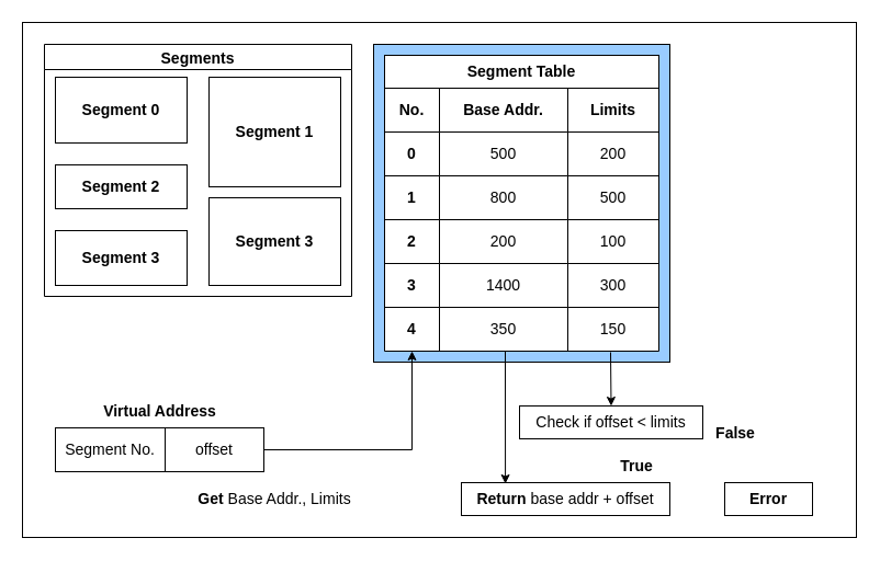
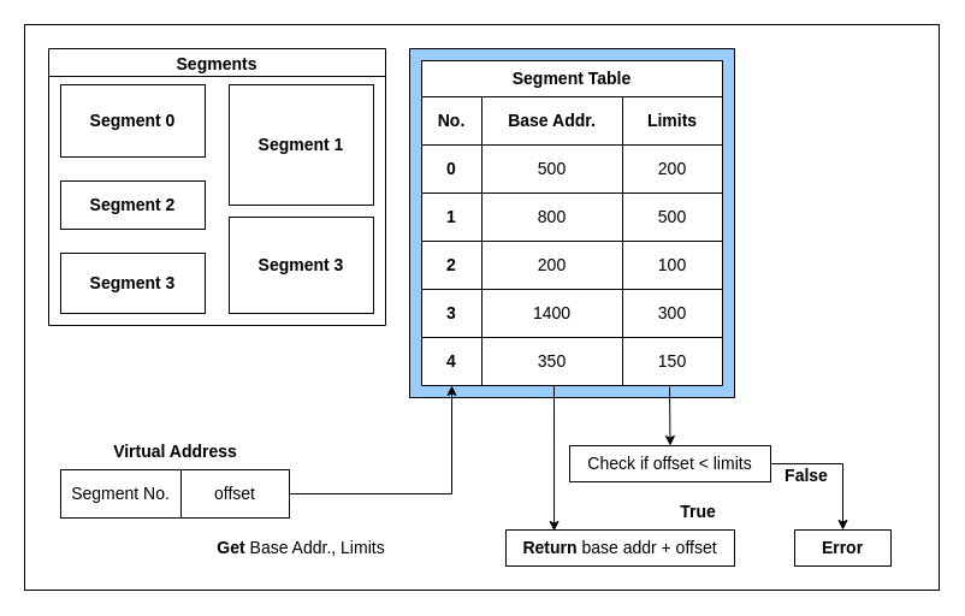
  <mxCell id="0" />
  <mxCell id="1" parent="0" />
  <mxCell id="2" value="" style="rounded=0;whiteSpace=wrap;html=1;" vertex="1" parent="1"><mxGeometry x="20" y="20" width="760" height="470" as="geometry" /></mxCell>
  <mxCell id="3" value="" style="group" vertex="1" connectable="0" parent="1"><mxGeometry x="40" y="40" width="280" height="230" as="geometry" /></mxCell>
  <mxCell id="4" value="Segments" style="swimlane;fontSize=14;" vertex="1" parent="3"><mxGeometry width="280" height="230" as="geometry" /></mxCell>
  <mxCell id="5" value="" style="group" vertex="1" connectable="0" parent="3"><mxGeometry x="10" y="30" width="260" height="190" as="geometry" /></mxCell>
  <mxCell id="6" value="&lt;font style=&quot;font-size: 14px&quot;&gt;&lt;b&gt;Segment 0&lt;/b&gt;&lt;/font&gt;" style="rounded=0;whiteSpace=wrap;html=1;" vertex="1" parent="5"><mxGeometry width="120" height="60" as="geometry" /></mxCell>
  <mxCell id="7" value="&lt;font style=&quot;font-size: 14px&quot;&gt;&lt;b&gt;Segment 1&lt;/b&gt;&lt;/font&gt;" style="rounded=0;whiteSpace=wrap;html=1;" vertex="1" parent="5"><mxGeometry x="140" width="120" height="100" as="geometry" /></mxCell>
  <mxCell id="8" value="&lt;font style=&quot;font-size: 14px&quot;&gt;&lt;b&gt;Segment 2&lt;/b&gt;&lt;/font&gt;" style="rounded=0;whiteSpace=wrap;html=1;" vertex="1" parent="5"><mxGeometry y="80" width="120" height="40" as="geometry" /></mxCell>
  <mxCell id="9" value="&lt;font style=&quot;font-size: 14px&quot;&gt;&lt;b&gt;Segment 3&lt;/b&gt;&lt;/font&gt;" style="rounded=0;whiteSpace=wrap;html=1;" vertex="1" parent="5"><mxGeometry x="140" y="110" width="120" height="80" as="geometry" /></mxCell>
  <mxCell id="10" value="&lt;font style=&quot;font-size: 14px&quot;&gt;&lt;b&gt;Segment 3&lt;/b&gt;&lt;/font&gt;" style="rounded=0;whiteSpace=wrap;html=1;" vertex="1" parent="5"><mxGeometry y="140" width="120" height="50" as="geometry" /></mxCell>
  <mxCell id="11" value="" style="group" vertex="1" connectable="0" parent="1"><mxGeometry x="50" y="360" width="190" height="70" as="geometry" /></mxCell>
  <mxCell id="12" value="" style="group" vertex="1" connectable="0" parent="11"><mxGeometry y="30" width="190" height="40" as="geometry" /></mxCell>
  <mxCell id="13" value="Segment No." style="rounded=0;whiteSpace=wrap;html=1;fontSize=14;" vertex="1" parent="12"><mxGeometry width="100" height="40" as="geometry" /></mxCell>
  <mxCell id="14" value="offset" style="rounded=0;whiteSpace=wrap;html=1;fontSize=14;" vertex="1" parent="12"><mxGeometry x="100" width="90" height="40" as="geometry" /></mxCell>
  <mxCell id="15" value="&lt;b&gt;Virtual Address&lt;/b&gt;" style="text;html=1;strokeColor=none;fillColor=none;align=center;verticalAlign=middle;whiteSpace=wrap;rounded=0;fontSize=14;" vertex="1" parent="11"><mxGeometry x="37.5" width="115" height="30" as="geometry" /></mxCell>
  <mxCell id="16" value="&lt;b&gt;Get &lt;/b&gt;Base Addr., Limits" style="text;html=1;strokeColor=none;fillColor=none;align=center;verticalAlign=middle;whiteSpace=wrap;rounded=0;fontSize=14;" vertex="1" parent="1"><mxGeometry x="175" y="440" width="150" height="30" as="geometry" /></mxCell>
  <mxCell id="17" value="" style="group" vertex="1" connectable="0" parent="1"><mxGeometry x="340" y="40" width="270" height="290" as="geometry" /></mxCell>
  <mxCell id="18" value="" style="rounded=0;whiteSpace=wrap;html=1;fontSize=14;fillColor=#99CCFF;" vertex="1" parent="17"><mxGeometry width="270" height="290" as="geometry" /></mxCell>
  <mxCell id="19" value="" style="group" vertex="1" connectable="0" parent="17"><mxGeometry x="10" y="10" width="250" height="270" as="geometry" /></mxCell>
  <mxCell id="20" value="" style="shape=table;html=1;whiteSpace=wrap;startSize=0;container=1;collapsible=0;childLayout=tableLayout;fontSize=14;" vertex="1" parent="19"><mxGeometry y="30" width="250" height="240" as="geometry" /></mxCell>
  <mxCell id="21" value="" style="shape=partialRectangle;html=1;whiteSpace=wrap;collapsible=0;dropTarget=0;pointerEvents=0;fillColor=none;top=0;left=0;bottom=0;right=0;points=[[0,0.5],[1,0.5]];portConstraint=eastwest;fontSize=14;" vertex="1" parent="20"><mxGeometry width="250" height="40" as="geometry" /></mxCell>
  <mxCell id="22" value="&lt;b&gt;No.&lt;/b&gt;" style="shape=partialRectangle;html=1;whiteSpace=wrap;connectable=0;fillColor=none;top=0;left=0;bottom=0;right=0;overflow=hidden;pointerEvents=1;fontSize=14;" vertex="1" parent="21"><mxGeometry width="50" height="40" as="geometry"><mxRectangle width="50" height="40" as="alternateBounds" /></mxGeometry></mxCell>
  <mxCell id="23" value="&lt;b&gt;Base Addr.&lt;/b&gt;" style="shape=partialRectangle;html=1;whiteSpace=wrap;connectable=0;fillColor=none;top=0;left=0;bottom=0;right=0;overflow=hidden;pointerEvents=1;fontSize=14;" vertex="1" parent="21"><mxGeometry x="50" width="117" height="40" as="geometry"><mxRectangle width="117" height="40" as="alternateBounds" /></mxGeometry></mxCell>
  <mxCell id="24" value="&lt;b&gt;Limits&lt;/b&gt;" style="shape=partialRectangle;html=1;whiteSpace=wrap;connectable=0;fillColor=none;top=0;left=0;bottom=0;right=0;overflow=hidden;pointerEvents=1;fontSize=14;" vertex="1" parent="21"><mxGeometry x="167" width="83" height="40" as="geometry"><mxRectangle width="83" height="40" as="alternateBounds" /></mxGeometry></mxCell>
  <mxCell id="25" value="" style="shape=partialRectangle;html=1;whiteSpace=wrap;collapsible=0;dropTarget=0;pointerEvents=0;fillColor=none;top=0;left=0;bottom=0;right=0;points=[[0,0.5],[1,0.5]];portConstraint=eastwest;fontSize=14;" vertex="1" parent="20"><mxGeometry y="40" width="250" height="40" as="geometry" /></mxCell>
  <mxCell id="26" value="&lt;b&gt;0&lt;/b&gt;" style="shape=partialRectangle;html=1;whiteSpace=wrap;connectable=0;fillColor=none;top=0;left=0;bottom=0;right=0;overflow=hidden;pointerEvents=1;fontSize=14;" vertex="1" parent="25"><mxGeometry width="50" height="40" as="geometry"><mxRectangle width="50" height="40" as="alternateBounds" /></mxGeometry></mxCell>
  <mxCell id="27" value="500" style="shape=partialRectangle;html=1;whiteSpace=wrap;connectable=0;fillColor=none;top=0;left=0;bottom=0;right=0;overflow=hidden;pointerEvents=1;fontSize=14;" vertex="1" parent="25"><mxGeometry x="50" width="117" height="40" as="geometry"><mxRectangle width="117" height="40" as="alternateBounds" /></mxGeometry></mxCell>
  <mxCell id="28" value="200" style="shape=partialRectangle;html=1;whiteSpace=wrap;connectable=0;fillColor=none;top=0;left=0;bottom=0;right=0;overflow=hidden;pointerEvents=1;fontSize=14;" vertex="1" parent="25"><mxGeometry x="167" width="83" height="40" as="geometry"><mxRectangle width="83" height="40" as="alternateBounds" /></mxGeometry></mxCell>
  <mxCell id="29" value="" style="shape=partialRectangle;html=1;whiteSpace=wrap;collapsible=0;dropTarget=0;pointerEvents=0;fillColor=none;top=0;left=0;bottom=0;right=0;points=[[0,0.5],[1,0.5]];portConstraint=eastwest;fontSize=14;" vertex="1" parent="20"><mxGeometry y="80" width="250" height="40" as="geometry" /></mxCell>
  <mxCell id="30" value="&lt;b&gt;1&lt;/b&gt;" style="shape=partialRectangle;html=1;whiteSpace=wrap;connectable=0;fillColor=none;top=0;left=0;bottom=0;right=0;overflow=hidden;pointerEvents=1;fontSize=14;" vertex="1" parent="29"><mxGeometry width="50" height="40" as="geometry"><mxRectangle width="50" height="40" as="alternateBounds" /></mxGeometry></mxCell>
  <mxCell id="31" value="800" style="shape=partialRectangle;html=1;whiteSpace=wrap;connectable=0;fillColor=none;top=0;left=0;bottom=0;right=0;overflow=hidden;pointerEvents=1;fontSize=14;" vertex="1" parent="29"><mxGeometry x="50" width="117" height="40" as="geometry"><mxRectangle width="117" height="40" as="alternateBounds" /></mxGeometry></mxCell>
  <mxCell id="32" value="500" style="shape=partialRectangle;html=1;whiteSpace=wrap;connectable=0;fillColor=none;top=0;left=0;bottom=0;right=0;overflow=hidden;pointerEvents=1;fontSize=14;" vertex="1" parent="29"><mxGeometry x="167" width="83" height="40" as="geometry"><mxRectangle width="83" height="40" as="alternateBounds" /></mxGeometry></mxCell>
  <mxCell id="33" style="shape=partialRectangle;html=1;whiteSpace=wrap;collapsible=0;dropTarget=0;pointerEvents=0;fillColor=none;top=0;left=0;bottom=0;right=0;points=[[0,0.5],[1,0.5]];portConstraint=eastwest;fontSize=14;" vertex="1" parent="20"><mxGeometry y="120" width="250" height="40" as="geometry" /></mxCell>
  <mxCell id="34" value="&lt;b&gt;2&lt;/b&gt;" style="shape=partialRectangle;html=1;whiteSpace=wrap;connectable=0;fillColor=none;top=0;left=0;bottom=0;right=0;overflow=hidden;pointerEvents=1;fontSize=14;" vertex="1" parent="33"><mxGeometry width="50" height="40" as="geometry"><mxRectangle width="50" height="40" as="alternateBounds" /></mxGeometry></mxCell>
  <mxCell id="35" value="200" style="shape=partialRectangle;html=1;whiteSpace=wrap;connectable=0;fillColor=none;top=0;left=0;bottom=0;right=0;overflow=hidden;pointerEvents=1;fontSize=14;" vertex="1" parent="33"><mxGeometry x="50" width="117" height="40" as="geometry"><mxRectangle width="117" height="40" as="alternateBounds" /></mxGeometry></mxCell>
  <mxCell id="36" value="100" style="shape=partialRectangle;html=1;whiteSpace=wrap;connectable=0;fillColor=none;top=0;left=0;bottom=0;right=0;overflow=hidden;pointerEvents=1;fontSize=14;" vertex="1" parent="33"><mxGeometry x="167" width="83" height="40" as="geometry"><mxRectangle width="83" height="40" as="alternateBounds" /></mxGeometry></mxCell>
  <mxCell id="37" style="shape=partialRectangle;html=1;whiteSpace=wrap;collapsible=0;dropTarget=0;pointerEvents=0;fillColor=none;top=0;left=0;bottom=0;right=0;points=[[0,0.5],[1,0.5]];portConstraint=eastwest;fontSize=14;" vertex="1" parent="20"><mxGeometry y="160" width="250" height="40" as="geometry" /></mxCell>
  <mxCell id="38" value="&lt;b&gt;3&lt;/b&gt;" style="shape=partialRectangle;html=1;whiteSpace=wrap;connectable=0;fillColor=none;top=0;left=0;bottom=0;right=0;overflow=hidden;pointerEvents=1;fontSize=14;" vertex="1" parent="37"><mxGeometry width="50" height="40" as="geometry"><mxRectangle width="50" height="40" as="alternateBounds" /></mxGeometry></mxCell>
  <mxCell id="39" value="1400" style="shape=partialRectangle;html=1;whiteSpace=wrap;connectable=0;fillColor=none;top=0;left=0;bottom=0;right=0;overflow=hidden;pointerEvents=1;fontSize=14;" vertex="1" parent="37"><mxGeometry x="50" width="117" height="40" as="geometry"><mxRectangle width="117" height="40" as="alternateBounds" /></mxGeometry></mxCell>
  <mxCell id="40" value="300" style="shape=partialRectangle;html=1;whiteSpace=wrap;connectable=0;fillColor=none;top=0;left=0;bottom=0;right=0;overflow=hidden;pointerEvents=1;fontSize=14;" vertex="1" parent="37"><mxGeometry x="167" width="83" height="40" as="geometry"><mxRectangle width="83" height="40" as="alternateBounds" /></mxGeometry></mxCell>
  <mxCell id="41" style="shape=partialRectangle;html=1;whiteSpace=wrap;collapsible=0;dropTarget=0;pointerEvents=0;fillColor=none;top=0;left=0;bottom=0;right=0;points=[[0,0.5],[1,0.5]];portConstraint=eastwest;fontSize=14;" vertex="1" parent="20"><mxGeometry y="200" width="250" height="40" as="geometry" /></mxCell>
  <mxCell id="42" value="&lt;b&gt;4&lt;/b&gt;" style="shape=partialRectangle;html=1;whiteSpace=wrap;connectable=0;fillColor=none;top=0;left=0;bottom=0;right=0;overflow=hidden;pointerEvents=1;fontSize=14;" vertex="1" parent="41"><mxGeometry width="50" height="40" as="geometry"><mxRectangle width="50" height="40" as="alternateBounds" /></mxGeometry></mxCell>
  <mxCell id="43" value="350" style="shape=partialRectangle;html=1;whiteSpace=wrap;connectable=0;fillColor=none;top=0;left=0;bottom=0;right=0;overflow=hidden;pointerEvents=1;fontSize=14;" vertex="1" parent="41"><mxGeometry x="50" width="117" height="40" as="geometry"><mxRectangle width="117" height="40" as="alternateBounds" /></mxGeometry></mxCell>
  <mxCell id="44" value="150" style="shape=partialRectangle;html=1;whiteSpace=wrap;connectable=0;fillColor=none;top=0;left=0;bottom=0;right=0;overflow=hidden;pointerEvents=1;fontSize=14;" vertex="1" parent="41"><mxGeometry x="167" width="83" height="40" as="geometry"><mxRectangle width="83" height="40" as="alternateBounds" /></mxGeometry></mxCell>
  <mxCell id="45" value="&lt;b&gt;Segment Table&lt;/b&gt;" style="rounded=0;whiteSpace=wrap;html=1;fontSize=14;" vertex="1" parent="19"><mxGeometry width="250" height="30" as="geometry" /></mxCell>
  <mxCell id="46" value="" style="endArrow=classic;html=1;rounded=0;fontSize=14;exitX=0.824;exitY=1.025;exitDx=0;exitDy=0;exitPerimeter=0;entryX=0.211;entryY=0.033;entryDx=0;entryDy=0;entryPerimeter=0;" edge="1" parent="17" target="51"><mxGeometry width="50" height="50" relative="1" as="geometry"><mxPoint x="120" y="280" as="sourcePoint" /><mxPoint x="120.383" y="329" as="targetPoint" /></mxGeometry></mxCell>
  <mxCell id="47" value="" style="endArrow=classic;html=1;rounded=0;fontSize=14;exitX=1;exitY=0.5;exitDx=0;exitDy=0;entryX=0.1;entryY=1;entryDx=0;entryDy=0;entryPerimeter=0;" edge="1" parent="1" source="14" target="41"><mxGeometry width="50" height="50" relative="1" as="geometry"><mxPoint x="370" y="420" as="sourcePoint" /><mxPoint x="420" y="370" as="targetPoint" /><Array as="points"><mxPoint x="375" y="410" /></Array></mxGeometry></mxCell>
  <mxCell id="48" value="" style="endArrow=classic;html=1;rounded=0;fontSize=14;exitX=0.824;exitY=1.025;exitDx=0;exitDy=0;exitPerimeter=0;entryX=0.5;entryY=0;entryDx=0;entryDy=0;" edge="1" parent="1" source="41" target="50"><mxGeometry width="50" height="50" relative="1" as="geometry"><mxPoint x="640" y="350" as="sourcePoint" /><mxPoint x="690" y="300" as="targetPoint" /></mxGeometry></mxCell>
+ <mxCell id="49" style="edgeStyle=orthogonalEdgeStyle;rounded=0;orthogonalLoop=1;jettySize=auto;html=1;exitX=1;exitY=0.5;exitDx=0;exitDy=0;entryX=0.5;entryY=0;entryDx=0;entryDy=0;fontSize=14;" edge="1" parent="1" source="50" target="52"><mxGeometry relative="1" as="geometry" /></mxCell>
  <mxCell id="50" value="Check if offset &amp;lt; limits" style="rounded=0;whiteSpace=wrap;html=1;fontSize=14;fillColor=#FFFFFF;" vertex="1" parent="1"><mxGeometry x="473" y="370" width="167" height="30" as="geometry" /></mxCell>
  <mxCell id="51" value="&lt;b&gt;Return&lt;/b&gt; base addr + offset" style="rounded=0;whiteSpace=wrap;html=1;fontSize=14;fillColor=#FFFFFF;" vertex="1" parent="1"><mxGeometry x="420" y="440" width="190" height="30" as="geometry" /></mxCell>
  <mxCell id="52" value="&lt;b&gt;Error&lt;/b&gt;" style="rounded=0;whiteSpace=wrap;html=1;fontSize=14;fillColor=#FFFFFF;" vertex="1" parent="1"><mxGeometry x="660" y="440" width="80" height="30" as="geometry" /></mxCell>
  <mxCell id="53" value="&lt;b&gt;True&lt;/b&gt;" style="text;html=1;strokeColor=none;fillColor=none;align=center;verticalAlign=middle;whiteSpace=wrap;rounded=0;fontSize=14;" vertex="1" parent="1"><mxGeometry x="550" y="410" width="60" height="30" as="geometry" /></mxCell>
  <mxCell id="54" value="&lt;b&gt;False&lt;/b&gt;" style="text;html=1;strokeColor=none;fillColor=none;align=center;verticalAlign=middle;whiteSpace=wrap;rounded=0;fontSize=14;" vertex="1" parent="1"><mxGeometry x="640" y="380" width="60" height="30" as="geometry" /></mxCell>
